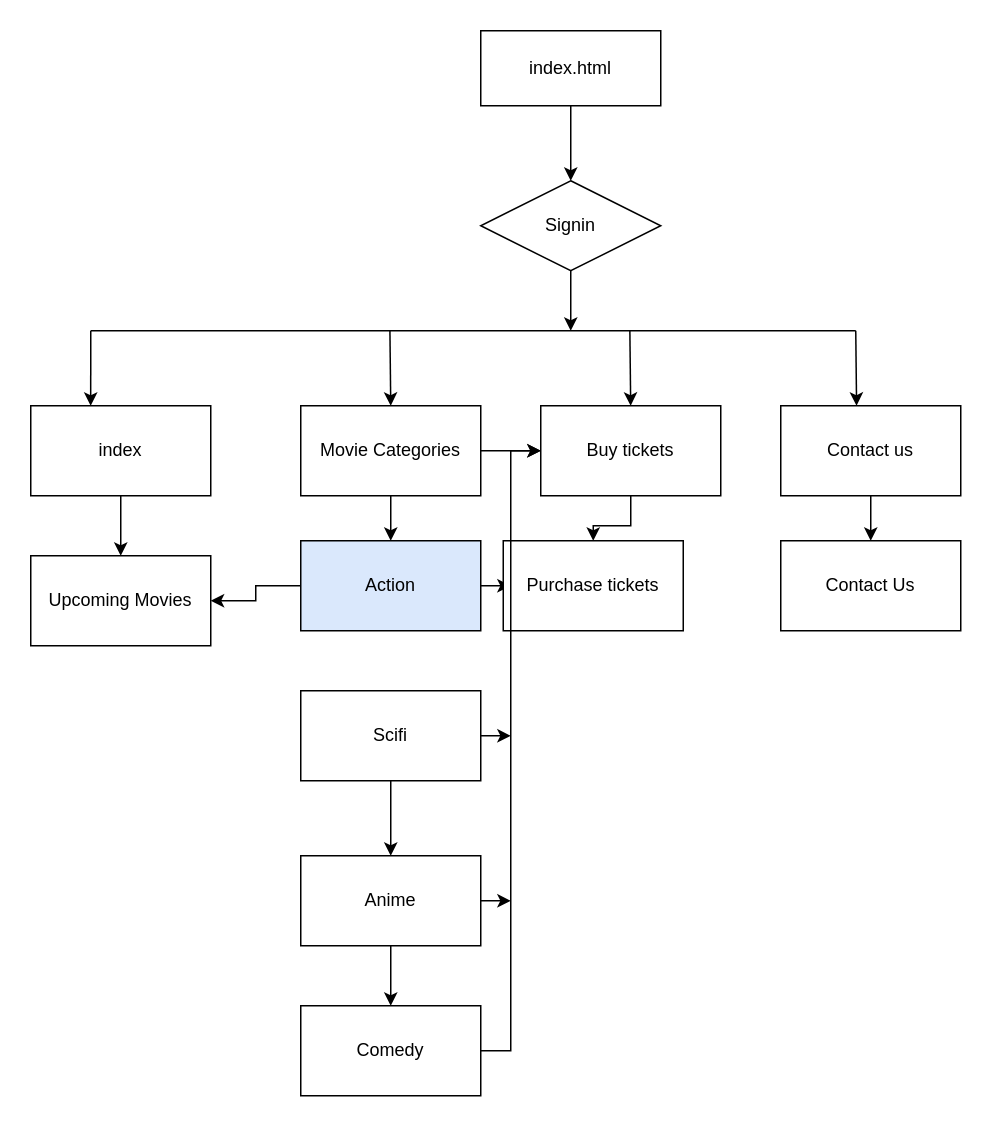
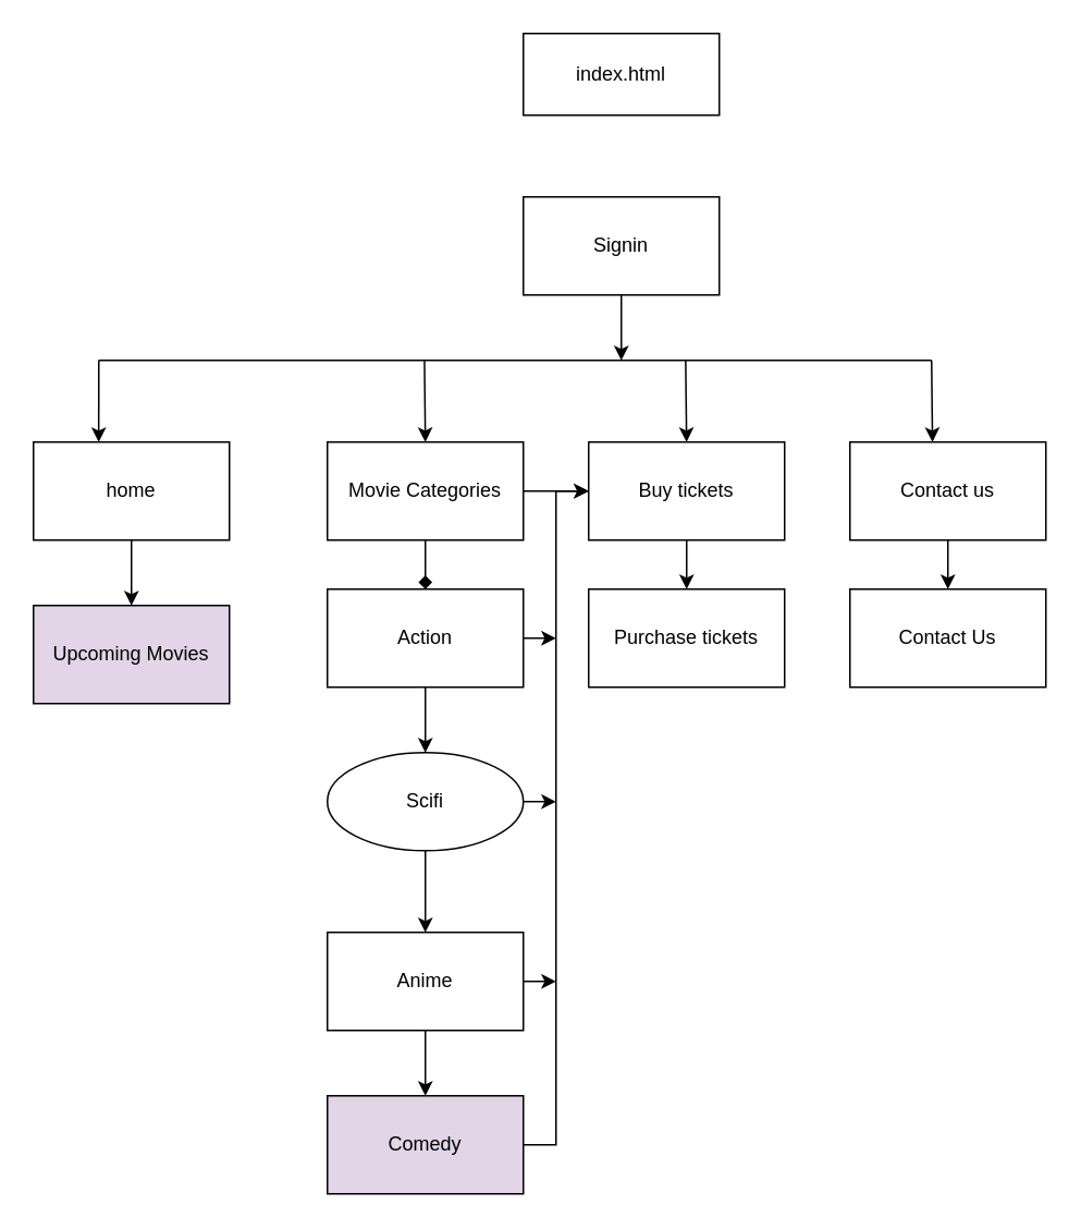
  <mxCell id="0" />
  <mxCell id="1" parent="0" />
- <mxCell id="2" style="edgeStyle=orthogonalEdgeStyle;rounded=0;orthogonalLoop=1;jettySize=auto;html=1;entryX=0.5;entryY=0;entryDx=0;entryDy=0;" edge="1" parent="1" source="3" target="27"><mxGeometry relative="1" as="geometry" /></mxCell>
  <mxCell id="3" value="index.html" style="rounded=0;whiteSpace=wrap;html=1;" vertex="1" parent="1"><mxGeometry x="320" y="20" width="120" height="50" as="geometry" /></mxCell>
  <mxCell id="4" style="edgeStyle=orthogonalEdgeStyle;rounded=0;orthogonalLoop=1;jettySize=auto;html=1;entryX=0.5;entryY=0;entryDx=0;entryDy=0;" edge="1" parent="1" source="5" target="33"><mxGeometry relative="1" as="geometry" /></mxCell>
- <mxCell id="5" value="index" style="rounded=0;whiteSpace=wrap;html=1;" vertex="1" parent="1"><mxGeometry x="20" y="270" width="120" height="60" as="geometry" /></mxCell>
- <mxCell id="6" style="edgeStyle=orthogonalEdgeStyle;rounded=0;orthogonalLoop=1;jettySize=auto;html=1;entryX=0.5;entryY=0;entryDx=0;entryDy=0;" edge="1" parent="1" source="8" target="15"><mxGeometry relative="1" as="geometry" /></mxCell>
+ <mxCell id="5" value="home" style="rounded=0;whiteSpace=wrap;html=1;" vertex="1" parent="1"><mxGeometry x="20" y="270" width="120" height="60" as="geometry" /></mxCell>
+ <mxCell id="6" style="edgeStyle=orthogonalEdgeStyle;rounded=0;orthogonalLoop=1;jettySize=auto;html=1;entryX=0.5;entryY=0;entryDx=0;entryDy=0;endArrow=diamond;" edge="1" parent="1" source="8" target="15"><mxGeometry relative="1" as="geometry" /></mxCell>
  <mxCell id="7" style="edgeStyle=orthogonalEdgeStyle;rounded=0;orthogonalLoop=1;jettySize=auto;html=1;" edge="1" parent="1" source="8"><mxGeometry relative="1" as="geometry"><mxPoint x="360" y="300" as="targetPoint" /></mxGeometry></mxCell>
  <mxCell id="8" value="Movie Categories" style="rounded=0;whiteSpace=wrap;html=1;" vertex="1" parent="1"><mxGeometry x="200" y="270" width="120" height="60" as="geometry" /></mxCell>
  <mxCell id="9" style="edgeStyle=orthogonalEdgeStyle;rounded=0;orthogonalLoop=1;jettySize=auto;html=1;entryX=0.5;entryY=0;entryDx=0;entryDy=0;" edge="1" parent="1" source="10" target="22"><mxGeometry relative="1" as="geometry" /></mxCell>
  <mxCell id="10" value="Buy tickets" style="rounded=0;whiteSpace=wrap;html=1;" vertex="1" parent="1"><mxGeometry x="360" y="270" width="120" height="60" as="geometry" /></mxCell>
  <mxCell id="11" style="edgeStyle=orthogonalEdgeStyle;rounded=0;orthogonalLoop=1;jettySize=auto;html=1;entryX=0.5;entryY=0;entryDx=0;entryDy=0;" edge="1" parent="1" source="12" target="23"><mxGeometry relative="1" as="geometry" /></mxCell>
  <mxCell id="12" value="Contact us" style="rounded=0;whiteSpace=wrap;html=1;" vertex="1" parent="1"><mxGeometry x="520" y="270" width="120" height="60" as="geometry" /></mxCell>
- <mxCell id="13" style="edgeStyle=orthogonalEdgeStyle;rounded=0;orthogonalLoop=1;jettySize=auto;html=1;" edge="1" parent="1" source="15" target="33"><mxGeometry relative="1" as="geometry" /></mxCell>
+ <mxCell id="13" style="edgeStyle=orthogonalEdgeStyle;rounded=0;orthogonalLoop=1;jettySize=auto;html=1;entryX=0.5;entryY=0;entryDx=0;entryDy=0;" edge="1" parent="1" source="15" target="18"><mxGeometry relative="1" as="geometry" /></mxCell>
  <mxCell id="14" style="edgeStyle=orthogonalEdgeStyle;rounded=0;orthogonalLoop=1;jettySize=auto;html=1;" edge="1" parent="1" source="15"><mxGeometry relative="1" as="geometry"><mxPoint x="340" y="390" as="targetPoint" /></mxGeometry></mxCell>
- <mxCell id="15" value="Action" style="rounded=0;whiteSpace=wrap;html=1;fillColor=#dae8fc;" vertex="1" parent="1"><mxGeometry x="200" y="360" width="120" height="60" as="geometry" /></mxCell>
+ <mxCell id="15" value="Action" style="rounded=0;whiteSpace=wrap;html=1;" vertex="1" parent="1"><mxGeometry x="200" y="360" width="120" height="60" as="geometry" /></mxCell>
  <mxCell id="16" style="edgeStyle=orthogonalEdgeStyle;rounded=0;orthogonalLoop=1;jettySize=auto;html=1;entryX=0.5;entryY=0;entryDx=0;entryDy=0;" edge="1" parent="1" source="18" target="21"><mxGeometry relative="1" as="geometry" /></mxCell>
  <mxCell id="17" style="edgeStyle=orthogonalEdgeStyle;rounded=0;orthogonalLoop=1;jettySize=auto;html=1;" edge="1" parent="1" source="18"><mxGeometry relative="1" as="geometry"><mxPoint x="340" y="490" as="targetPoint" /></mxGeometry></mxCell>
- <mxCell id="18" value="Scifi" style="rounded=0;whiteSpace=wrap;html=1;" vertex="1" parent="1"><mxGeometry x="200" y="460" width="120" height="60" as="geometry" /></mxCell>
+ <mxCell id="18" value="Scifi" style="ellipse;whiteSpace=wrap;html=1;" vertex="1" parent="1"><mxGeometry x="200" y="460" width="120" height="60" as="geometry" /></mxCell>
  <mxCell id="19" style="edgeStyle=orthogonalEdgeStyle;rounded=0;orthogonalLoop=1;jettySize=auto;html=1;entryX=0.5;entryY=0;entryDx=0;entryDy=0;" edge="1" parent="1" source="21" target="25"><mxGeometry relative="1" as="geometry" /></mxCell>
  <mxCell id="20" style="edgeStyle=orthogonalEdgeStyle;rounded=0;orthogonalLoop=1;jettySize=auto;html=1;" edge="1" parent="1" source="21"><mxGeometry relative="1" as="geometry"><mxPoint x="340" y="600" as="targetPoint" /></mxGeometry></mxCell>
  <mxCell id="21" value="Anime" style="rounded=0;whiteSpace=wrap;html=1;" vertex="1" parent="1"><mxGeometry x="200" y="570" width="120" height="60" as="geometry" /></mxCell>
- <mxCell id="22" value="Purchase tickets" style="rounded=0;whiteSpace=wrap;html=1;" vertex="1" parent="1"><mxGeometry x="335" y="360" width="120" height="60" as="geometry" /></mxCell>
+ <mxCell id="22" value="Purchase tickets" style="rounded=0;whiteSpace=wrap;html=1;" vertex="1" parent="1"><mxGeometry x="360" y="360" width="120" height="60" as="geometry" /></mxCell>
  <mxCell id="23" value="Contact Us" style="rounded=0;whiteSpace=wrap;html=1;" vertex="1" parent="1"><mxGeometry x="520" y="360" width="120" height="60" as="geometry" /></mxCell>
  <mxCell id="24" style="edgeStyle=orthogonalEdgeStyle;rounded=0;orthogonalLoop=1;jettySize=auto;html=1;entryX=0;entryY=0.5;entryDx=0;entryDy=0;" edge="1" parent="1" source="25" target="10"><mxGeometry relative="1" as="geometry" /></mxCell>
- <mxCell id="25" value="Comedy" style="rounded=0;whiteSpace=wrap;html=1;" vertex="1" parent="1"><mxGeometry x="200" y="670" width="120" height="60" as="geometry" /></mxCell>
+ <mxCell id="25" value="Comedy" style="rounded=0;whiteSpace=wrap;html=1;fillColor=#e1d5e7;" vertex="1" parent="1"><mxGeometry x="200" y="670" width="120" height="60" as="geometry" /></mxCell>
  <mxCell id="26" style="edgeStyle=orthogonalEdgeStyle;rounded=0;orthogonalLoop=1;jettySize=auto;html=1;" edge="1" parent="1" source="27"><mxGeometry relative="1" as="geometry"><mxPoint x="380" y="220" as="targetPoint" /></mxGeometry></mxCell>
- <mxCell id="27" value="Signin" style="rhombus;whiteSpace=wrap;html=1;" vertex="1" parent="1"><mxGeometry x="320" y="120" width="120" height="60" as="geometry" /></mxCell>
+ <mxCell id="27" value="Signin" style="rounded=0;whiteSpace=wrap;html=1;" vertex="1" parent="1"><mxGeometry x="320" y="120" width="120" height="60" as="geometry" /></mxCell>
  <mxCell id="28" value="" style="endArrow=none;html=1;" edge="1" parent="1"><mxGeometry width="50" height="50" relative="1" as="geometry"><mxPoint x="60" y="220" as="sourcePoint" /><mxPoint x="570" y="220" as="targetPoint" /></mxGeometry></mxCell>
  <mxCell id="29" value="" style="endArrow=classic;html=1;entryX=0.333;entryY=0;entryDx=0;entryDy=0;entryPerimeter=0;" edge="1" parent="1" target="5"><mxGeometry width="50" height="50" relative="1" as="geometry"><mxPoint x="60" y="220" as="sourcePoint" /><mxPoint x="80" y="260" as="targetPoint" /></mxGeometry></mxCell>
  <mxCell id="30" value="" style="endArrow=classic;html=1;entryX=0.5;entryY=0;entryDx=0;entryDy=0;" edge="1" parent="1" target="8"><mxGeometry width="50" height="50" relative="1" as="geometry"><mxPoint x="259.45" y="220" as="sourcePoint" /><mxPoint x="259" y="260" as="targetPoint" /></mxGeometry></mxCell>
  <mxCell id="31" value="" style="endArrow=classic;html=1;entryX=0.5;entryY=0;entryDx=0;entryDy=0;" edge="1" parent="1"><mxGeometry width="50" height="50" relative="1" as="geometry"><mxPoint x="419.41" y="220" as="sourcePoint" /><mxPoint x="419.96" y="270" as="targetPoint" /></mxGeometry></mxCell>
  <mxCell id="32" value="" style="endArrow=classic;html=1;entryX=0.5;entryY=0;entryDx=0;entryDy=0;" edge="1" parent="1"><mxGeometry width="50" height="50" relative="1" as="geometry"><mxPoint x="570" y="220" as="sourcePoint" /><mxPoint x="570.55" y="270" as="targetPoint" /></mxGeometry></mxCell>
- <mxCell id="33" value="Upcoming Movies" style="rounded=0;whiteSpace=wrap;html=1;" vertex="1" parent="1"><mxGeometry x="20" y="370" width="120" height="60" as="geometry" /></mxCell>
+ <mxCell id="33" value="Upcoming Movies" style="rounded=0;whiteSpace=wrap;html=1;fillColor=#e1d5e7;" vertex="1" parent="1"><mxGeometry x="20" y="370" width="120" height="60" as="geometry" /></mxCell>
